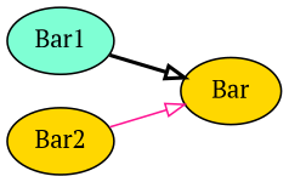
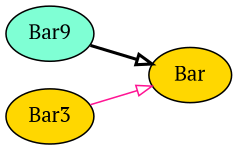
  digraph {
    fontname="PT Serif"
    rankdir=LR
    node [fillcolor=gold fontname="PT Serif" style=filled]
    edge [arrowhead=onormal fontname="PT Serif"]
    n1 [label=Bar]
-   n2 [fillcolor=aquamarine label=Bar1]
-   n3 [label=Bar2]
+   n2 [fillcolor=aquamarine label=Bar9]
+   n3 [label=Bar3]
    n2 -> n1 [color=black style=bold]
    n3 -> n1 [color=deeppink style=solid]
  }
